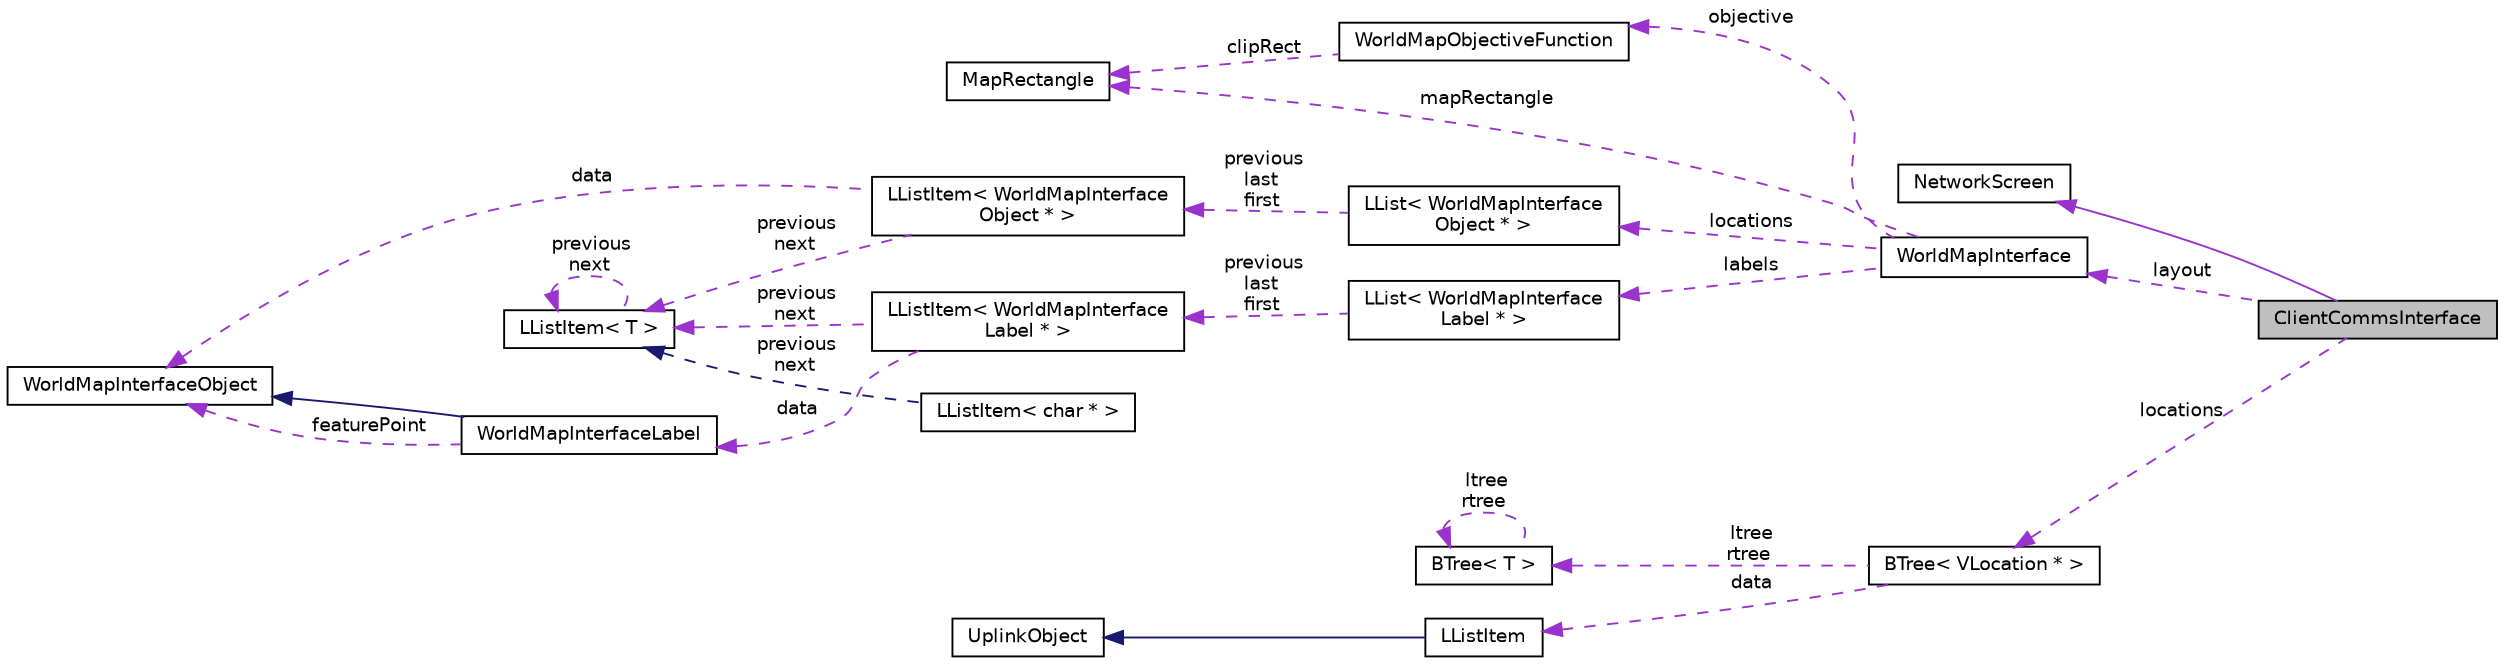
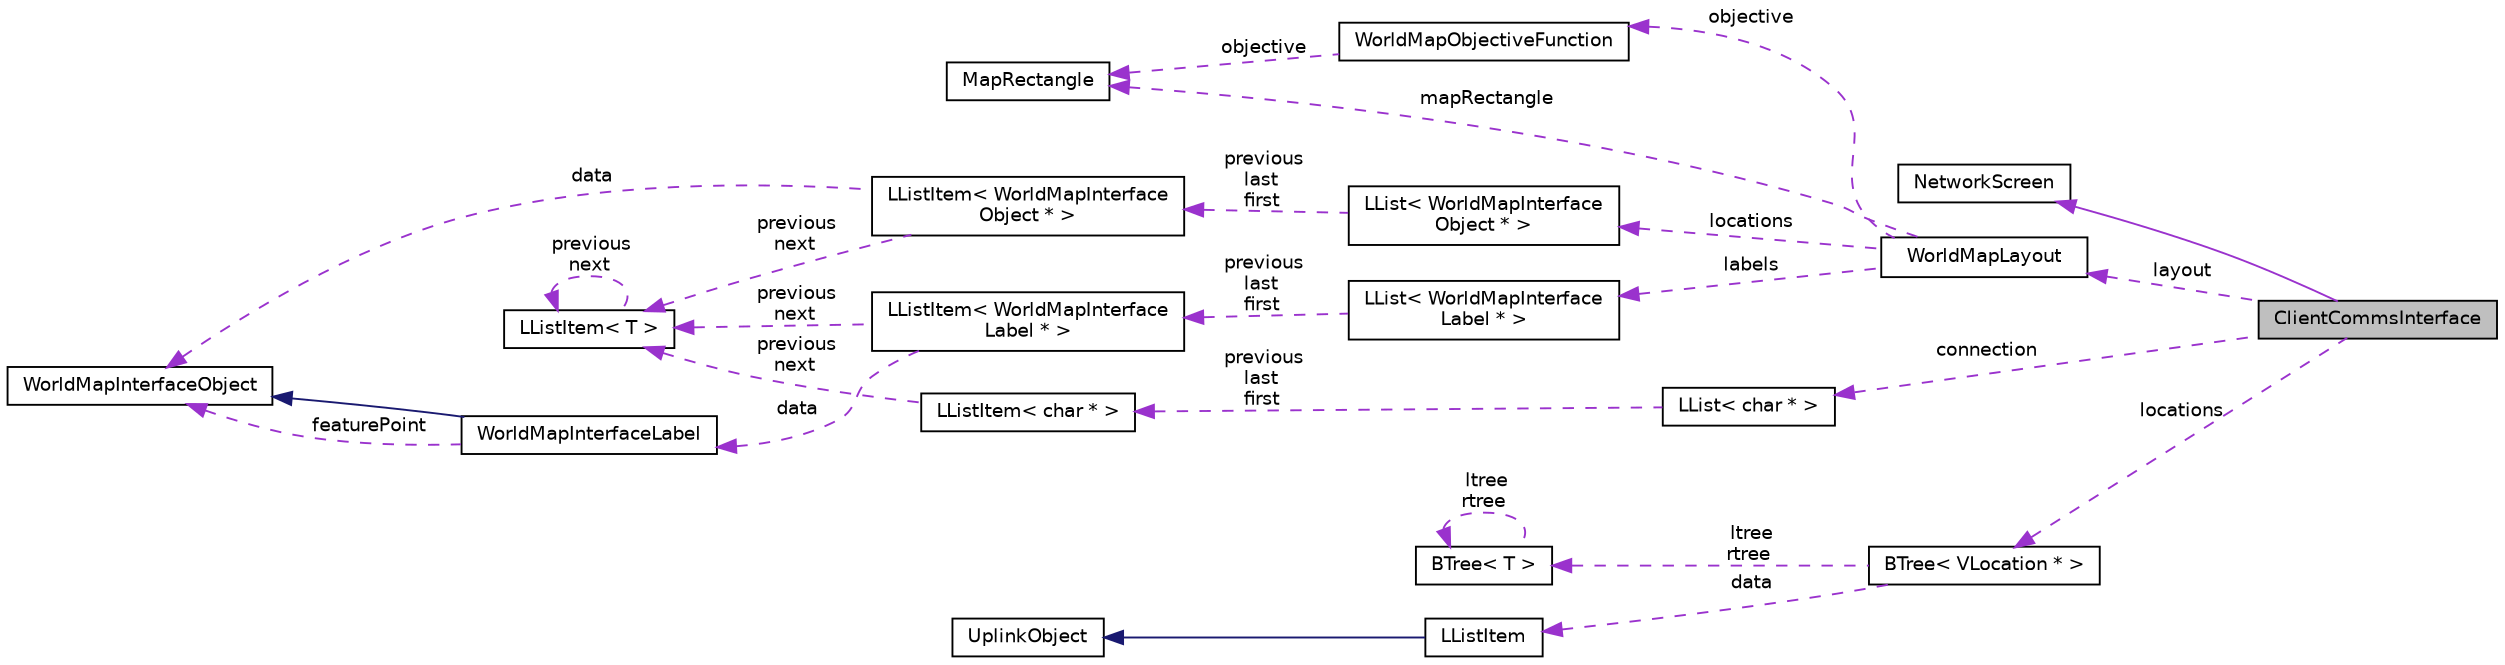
  digraph {
    rankdir=LR
    node [color=black fillcolor=white fontname=Helvetica fontsize=10 shape=record style=filled]
    edge [color=darkorchid3 dir=back fontname=Helvetica fontsize=10 labelfontname=Helvetica labelfontsize=10 style=dashed]
    n1 [fillcolor=grey75 fontcolor=black height=0.2 label=ClientCommsInterface width=0.4]
    n2 [height=0.2 label=NetworkScreen width=0.4]
+   n3 [height=0.2 label="LList\< char * \>" width=0.4]
    n4 [height=0.2 label="LListItem\< char * \>" width=0.4]
    n5 [height=0.2 label="LListItem\< T \>" width=0.4]
    n6 [height=0.2 label="LListItem\< WorldMapInterface\lObject * \>" width=0.4]
    n7 [height=0.2 label="LListItem\< WorldMapInterface\lLabel * \>" width=0.4]
    n8 [height=0.2 label="LList\< WorldMapInterface\lObject * \>" width=0.4]
    n9 [height=0.2 label="LList\< WorldMapInterface\lLabel * \>" width=0.4]
-   n10 [height=0.2 label=WorldMapInterface width=0.4]
+   n10 [height=0.2 label=WorldMapLayout width=0.4]
    n11 [height=0.2 label=WorldMapInterfaceObject width=0.4]
    n12 [height=0.2 label=WorldMapInterfaceLabel width=0.4]
    n13 [height=0.2 label=MapRectangle width=0.4]
    n14 [height=0.2 label=WorldMapObjectiveFunction width=0.4]
    n15 [height=0.2 label="BTree\< VLocation * \>" width=0.4]
    n16 [height=0.2 label=LListItem width=0.4]
    n17 [height=0.2 label=UplinkObject width=0.4]
    n18 [height=0.2 label="BTree\< T \>" width=0.4]
    n2 -> n1 [style=solid]
-   n5 -> n4 [color=midnightblue label=" previous\nnext"]
+   n3 -> n1 [label=" connection"]
+   n4 -> n3 [label=" previous\nlast\nfirst"]
+   n5 -> n4 [label=" previous\nnext"]
    n5 -> n5 [label=" previous\nnext"]
    n5 -> n6 [label=" previous\nnext"]
    n5 -> n7 [label=" previous\nnext"]
    n6 -> n8 [label=" previous\nlast\nfirst"]
    n7 -> n9 [label=" previous\nlast\nfirst"]
    n8 -> n10 [label=" locations"]
    n9 -> n10 [label=" labels"]
    n10 -> n1 [label=" layout"]
    n11 -> n6 [label=" data"]
    n11 -> n12 [color=midnightblue style=solid]
    n11 -> n12 [label=" featurePoint"]
    n12 -> n7 [label=" data"]
    n13 -> n10 [label=" mapRectangle"]
-   n13 -> n14 [label=" clipRect"]
+   n13 -> n14 [label=" objective"]
    n14 -> n10 [label=" objective"]
    n15 -> n1 [label=" locations"]
    n16 -> n15 [label=" data"]
    n17 -> n16 [color=midnightblue style=solid]
    n18 -> n15 [label=" ltree\nrtree"]
    n18 -> n18 [label=" ltree\nrtree"]
  }
